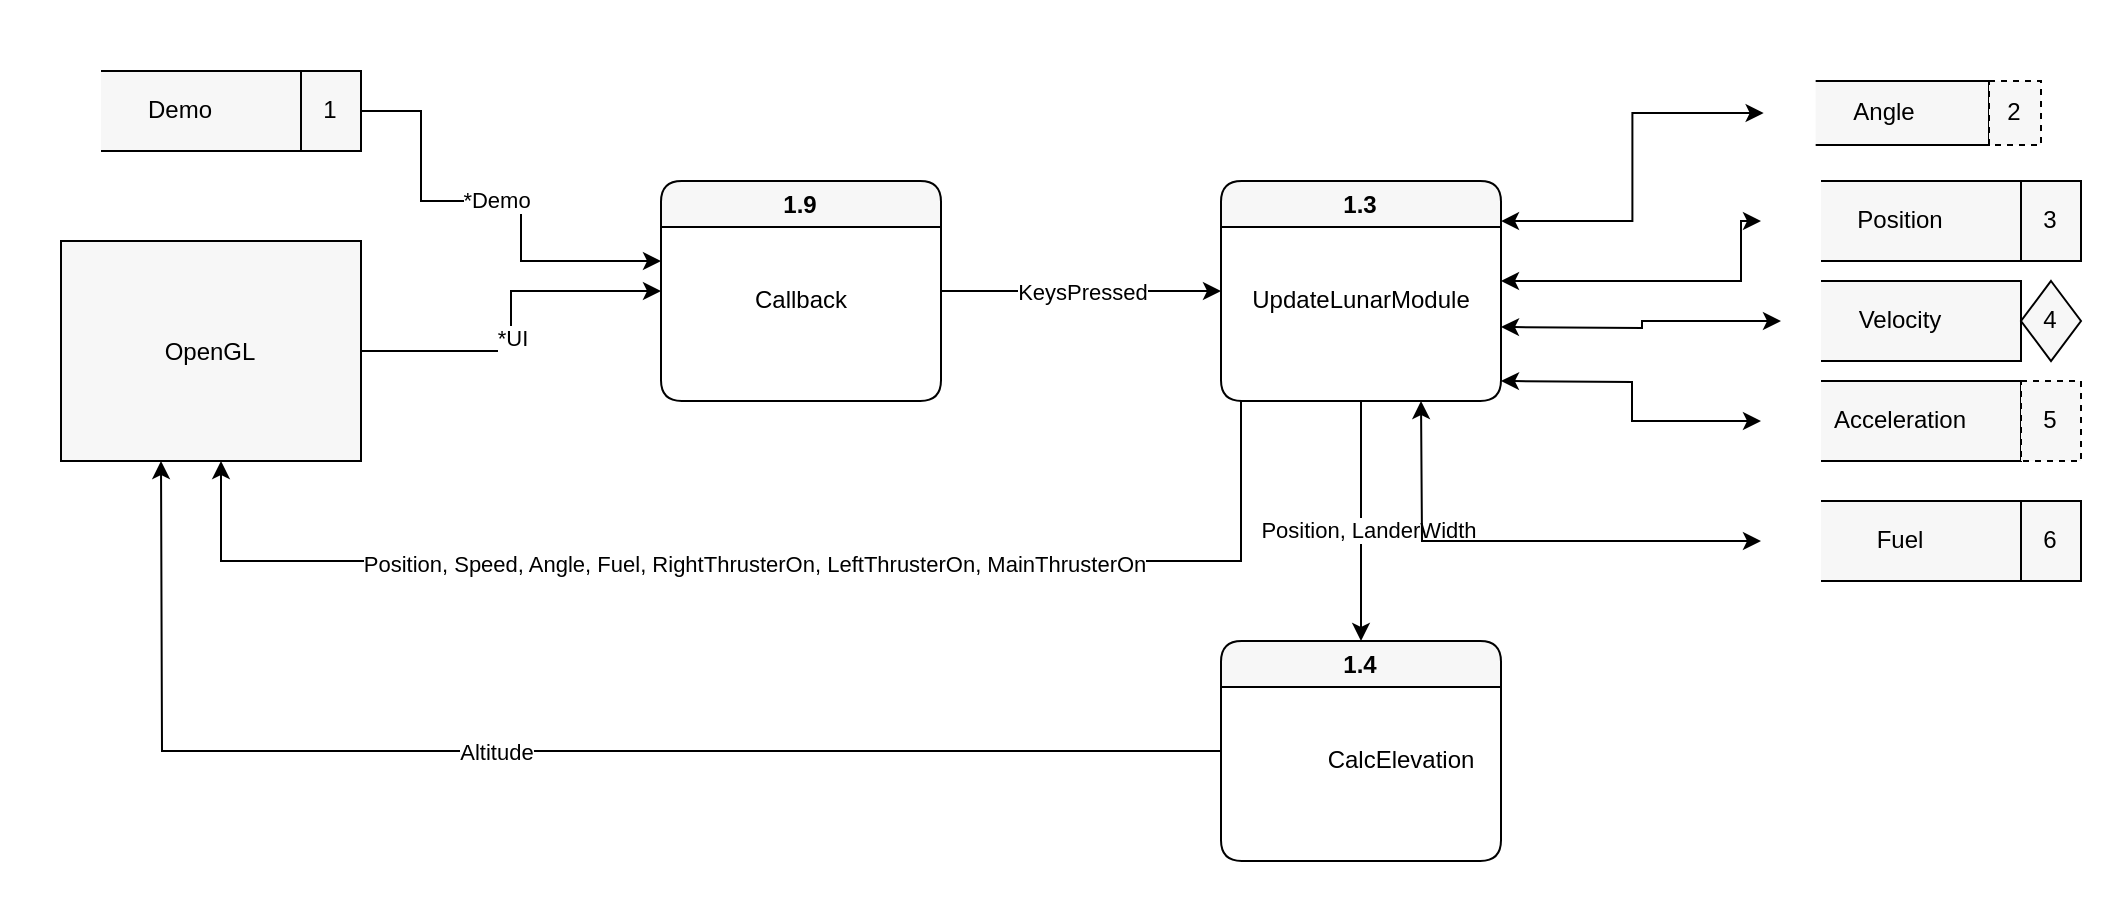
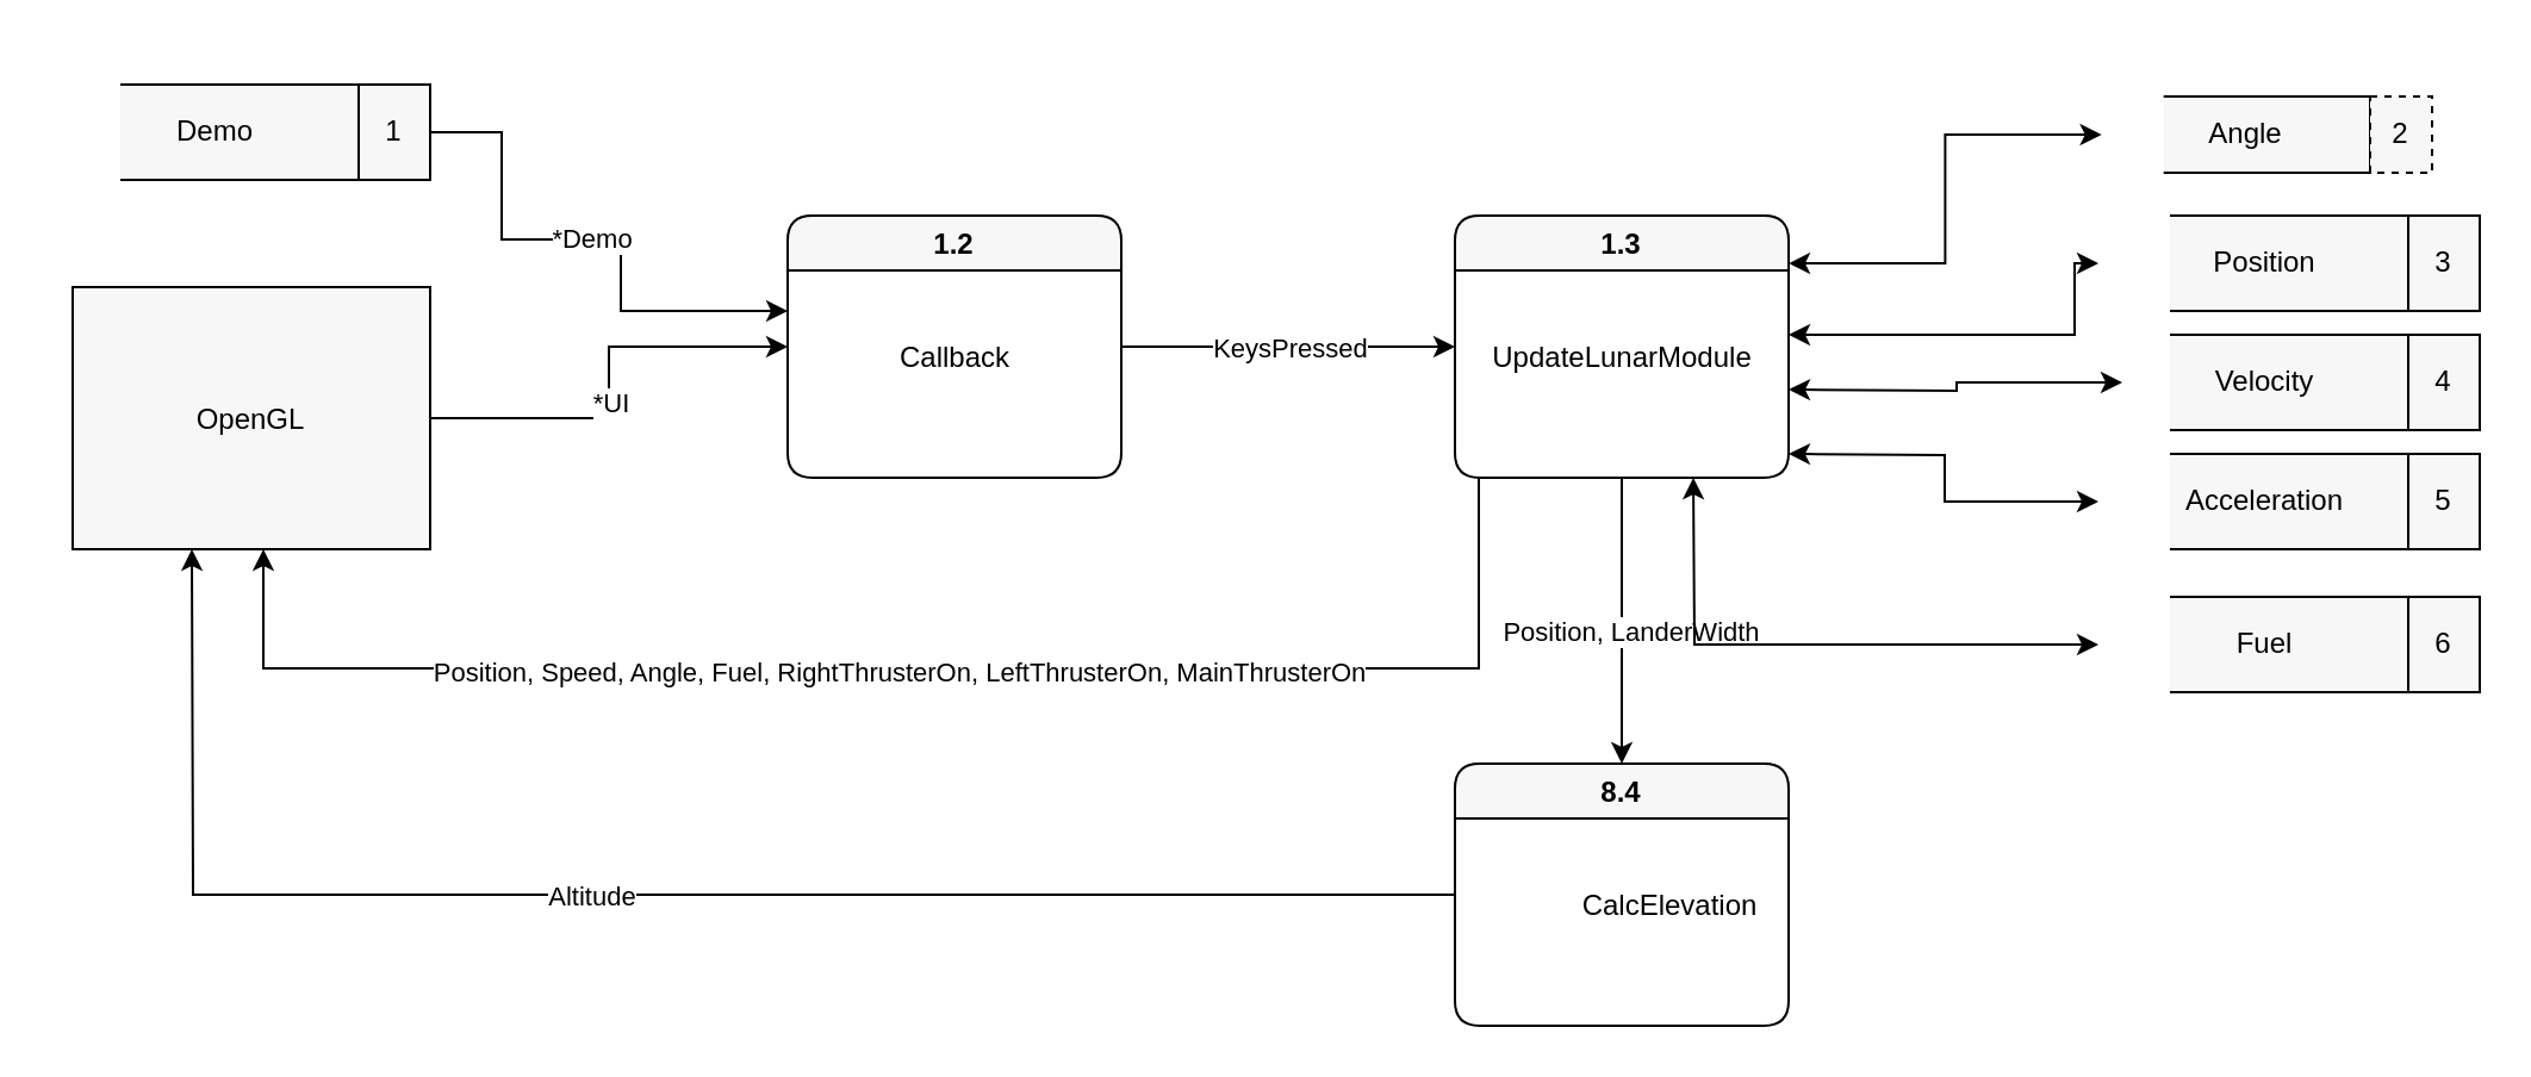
  <mxCell id="0" />
  <mxCell id="1" parent="0" />
  <mxCell id="2" value="" style="edgeStyle=orthogonalEdgeStyle;rounded=0;orthogonalLoop=1;jettySize=auto;html=1;startArrow=none;startFill=0;" edge="1" parent="1" source="4" target="7"><mxGeometry relative="1" as="geometry" /></mxCell>
  <mxCell id="3" value="*UI" style="edgeLabel;html=1;align=center;verticalAlign=middle;resizable=0;points=[];" vertex="1" connectable="0" parent="2"><mxGeometry x="-0.092" relative="1" as="geometry"><mxPoint as="offset" /></mxGeometry></mxCell>
  <mxCell id="4" value="OpenGL" style="rounded=0;fillColor=#F7F7F7;" vertex="1" parent="1"><mxGeometry x="30" y="120" width="150" height="110" as="geometry" /></mxCell>
  <mxCell id="5" value="" style="edgeStyle=orthogonalEdgeStyle;rounded=0;orthogonalLoop=1;jettySize=auto;html=1;startArrow=none;startFill=0;" edge="1" parent="1" source="7" target="17"><mxGeometry relative="1" as="geometry" /></mxCell>
  <mxCell id="6" value="KeysPressed" style="edgeLabel;html=1;align=center;verticalAlign=middle;resizable=0;points=[];" vertex="1" connectable="0" parent="5"><mxGeometry x="-0.425" y="4" relative="1" as="geometry"><mxPoint x="30" y="4" as="offset" /></mxGeometry></mxCell>
- <mxCell id="7" value="1.9" style="swimlane;rounded=1;fillColor=#F7F7F7;" vertex="1" parent="1"><mxGeometry x="330" y="90" width="140" height="110" as="geometry" /></mxCell>
+ <mxCell id="7" value="1.2" style="swimlane;rounded=1;fillColor=#F7F7F7;" vertex="1" parent="1"><mxGeometry x="330" y="90" width="140" height="110" as="geometry" /></mxCell>
  <mxCell id="8" value="Callback" style="text;html=1;align=center;verticalAlign=middle;resizable=0;points=[];autosize=1;strokeColor=none;fillColor=none;" vertex="1" parent="7"><mxGeometry x="40" y="50" width="60" height="20" as="geometry" /></mxCell>
  <mxCell id="9" value="Demo" style="rounded=0;whiteSpace=wrap;html=1;fillColor=#F7F7F7;gradientColor=none;" vertex="1" parent="1"><mxGeometry x="30" y="35" width="120" height="40" as="geometry" /></mxCell>
  <mxCell id="10" value="*Demo" style="edgeStyle=orthogonalEdgeStyle;rounded=0;orthogonalLoop=1;jettySize=auto;html=1;startArrow=none;startFill=0;" edge="1" parent="1" source="11"><mxGeometry relative="1" as="geometry"><mxPoint x="330" y="130" as="targetPoint" /><Array as="points"><mxPoint x="210" y="55" /><mxPoint x="210" y="100" /><mxPoint x="260" y="100" /><mxPoint x="260" y="130" /></Array></mxGeometry></mxCell>
  <mxCell id="11" value="1" style="rounded=0;whiteSpace=wrap;html=1;fillColor=#F7F7F7;gradientColor=none;" vertex="1" parent="1"><mxGeometry x="150" y="35" width="30" height="40" as="geometry" /></mxCell>
  <mxCell id="12" value="" style="rounded=0;whiteSpace=wrap;html=1;fillColor=#FFFFFF;gradientColor=none;strokeColor=none;" vertex="1" parent="1"><mxGeometry x="20" y="20" width="30" height="60" as="geometry" /></mxCell>
  <mxCell id="13" style="edgeStyle=orthogonalEdgeStyle;rounded=0;orthogonalLoop=1;jettySize=auto;html=1;startArrow=none;startFill=0;" edge="1" parent="1"><mxGeometry relative="1" as="geometry"><mxPoint x="110" y="230" as="targetPoint" /><mxPoint x="630" y="200" as="sourcePoint" /><Array as="points"><mxPoint x="620" y="200" /><mxPoint x="620" y="280" /><mxPoint x="110" y="280" /></Array></mxGeometry></mxCell>
  <mxCell id="14" value="Position, Speed, Angle, Fuel, RightThrusterOn, LeftThrusterOn, MainThrusterOn" style="edgeLabel;html=1;align=center;verticalAlign=middle;resizable=0;points=[];" vertex="1" connectable="0" parent="13"><mxGeometry x="0.582" y="1" relative="1" as="geometry"><mxPoint x="180" as="offset" /></mxGeometry></mxCell>
  <mxCell id="15" value="" style="edgeStyle=orthogonalEdgeStyle;rounded=0;orthogonalLoop=1;jettySize=auto;html=1;startArrow=none;startFill=0;" edge="1" parent="1" source="17" target="46"><mxGeometry relative="1" as="geometry" /></mxCell>
  <mxCell id="16" value="Position, LanderWidth" style="edgeLabel;html=1;align=center;verticalAlign=middle;resizable=0;points=[];" vertex="1" connectable="0" parent="15"><mxGeometry x="0.089" y="3" relative="1" as="geometry"><mxPoint y="-1" as="offset" /></mxGeometry></mxCell>
  <mxCell id="17" value="1.3" style="swimlane;rounded=1;fillColor=#F7F7F7;" vertex="1" parent="1"><mxGeometry x="610" y="90" width="140" height="110" as="geometry" /></mxCell>
  <mxCell id="18" value="UpdateLunarModule" style="text;html=1;align=center;verticalAlign=middle;resizable=0;points=[];autosize=1;strokeColor=none;fillColor=none;" vertex="1" parent="17"><mxGeometry x="10" y="50" width="120" height="20" as="geometry" /></mxCell>
  <mxCell id="19" value="" style="group" vertex="1" connectable="0" parent="1"><mxGeometry x="890" y="250" width="150" height="50" as="geometry" /></mxCell>
  <mxCell id="20" value="Fuel" style="rounded=0;whiteSpace=wrap;html=1;fillColor=#F7F7F7;gradientColor=none;" vertex="1" parent="19"><mxGeometry width="120" height="40" as="geometry" /></mxCell>
  <mxCell id="21" value="6" style="rounded=0;whiteSpace=wrap;html=1;fillColor=#F7F7F7;gradientColor=none;" vertex="1" parent="19"><mxGeometry x="120" width="30" height="40" as="geometry" /></mxCell>
  <mxCell id="22" value="" style="rounded=0;whiteSpace=wrap;html=1;fillColor=#FFFFFF;gradientColor=none;strokeColor=none;" vertex="1" parent="19"><mxGeometry x="-10" y="-10" width="30" height="60" as="geometry" /></mxCell>
  <mxCell id="23" value="" style="group" vertex="1" connectable="0" parent="1"><mxGeometry x="890" y="190" width="150" height="50" as="geometry" /></mxCell>
  <mxCell id="24" value="Acceleration" style="rounded=0;whiteSpace=wrap;html=1;fillColor=#F7F7F7;gradientColor=none;" vertex="1" parent="23"><mxGeometry width="120" height="40" as="geometry" /></mxCell>
- <mxCell id="25" value="5" style="rounded=0;whiteSpace=wrap;html=1;fillColor=#F7F7F7;gradientColor=none;dashed=1;" vertex="1" parent="23"><mxGeometry x="120" width="30" height="40" as="geometry" /></mxCell>
+ <mxCell id="25" value="5" style="rounded=0;whiteSpace=wrap;html=1;fillColor=#F7F7F7;gradientColor=none;" vertex="1" parent="23"><mxGeometry x="120" width="30" height="40" as="geometry" /></mxCell>
  <mxCell id="26" value="" style="rounded=0;whiteSpace=wrap;html=1;fillColor=#FFFFFF;gradientColor=none;strokeColor=none;" vertex="1" parent="23"><mxGeometry x="-10" y="-10" width="30" height="60" as="geometry" /></mxCell>
  <mxCell id="27" value="" style="group" vertex="1" connectable="0" parent="1"><mxGeometry x="890" y="140" width="150" height="50" as="geometry" /></mxCell>
  <mxCell id="28" value="Velocity" style="rounded=0;whiteSpace=wrap;html=1;fillColor=#F7F7F7;gradientColor=none;" vertex="1" parent="27"><mxGeometry width="120" height="40" as="geometry" /></mxCell>
- <mxCell id="29" value="4" style="rhombus;whiteSpace=wrap;html=1;fillColor=#F7F7F7;gradientColor=none;" vertex="1" parent="27"><mxGeometry x="120" width="30" height="40" as="geometry" /></mxCell>
+ <mxCell id="29" value="4" style="rounded=0;whiteSpace=wrap;html=1;fillColor=#F7F7F7;gradientColor=none;" vertex="1" parent="27"><mxGeometry x="120" width="30" height="40" as="geometry" /></mxCell>
  <mxCell id="30" value="" style="rounded=0;whiteSpace=wrap;html=1;fillColor=#FFFFFF;gradientColor=none;strokeColor=none;" vertex="1" parent="27"><mxGeometry x="-10" y="-10" width="30" height="60" as="geometry" /></mxCell>
  <mxCell id="31" value="" style="group" vertex="1" connectable="0" parent="1"><mxGeometry x="890" y="90" width="150" height="50" as="geometry" /></mxCell>
  <mxCell id="32" value="Position" style="rounded=0;whiteSpace=wrap;html=1;fillColor=#F7F7F7;gradientColor=none;" vertex="1" parent="31"><mxGeometry width="120" height="40" as="geometry" /></mxCell>
  <mxCell id="33" value="3" style="rounded=0;whiteSpace=wrap;html=1;fillColor=#F7F7F7;gradientColor=none;" vertex="1" parent="31"><mxGeometry x="120" width="30" height="40" as="geometry" /></mxCell>
  <mxCell id="34" value="" style="rounded=0;whiteSpace=wrap;html=1;fillColor=#FFFFFF;gradientColor=none;strokeColor=none;" vertex="1" parent="31"><mxGeometry x="-10" y="-10" width="30" height="60" as="geometry" /></mxCell>
  <mxCell id="35" value="" style="group" vertex="1" connectable="0" parent="1"><mxGeometry x="890" y="40" width="130" height="40" as="geometry" /></mxCell>
  <mxCell id="36" value="Angle" style="rounded=0;whiteSpace=wrap;html=1;fillColor=#F7F7F7;gradientColor=none;" vertex="1" parent="35"><mxGeometry width="104" height="32" as="geometry" /></mxCell>
  <mxCell id="37" value="2" style="rounded=0;whiteSpace=wrap;html=1;fillColor=#F7F7F7;gradientColor=none;dashed=1;" vertex="1" parent="35"><mxGeometry x="104" width="26" height="32" as="geometry" /></mxCell>
  <mxCell id="38" value="" style="rounded=0;whiteSpace=wrap;html=1;fillColor=#FFFFFF;gradientColor=none;strokeColor=none;" vertex="1" parent="35"><mxGeometry x="-8.667" y="-8" width="26" height="48" as="geometry" /></mxCell>
  <mxCell id="39" style="edgeStyle=orthogonalEdgeStyle;rounded=0;orthogonalLoop=1;jettySize=auto;html=1;entryX=1;entryY=0.182;entryDx=0;entryDy=0;entryPerimeter=0;startArrow=classic;startFill=1;" edge="1" parent="1" source="38" target="17"><mxGeometry relative="1" as="geometry"><mxPoint x="870" y="50" as="sourcePoint" /></mxGeometry></mxCell>
  <mxCell id="40" style="edgeStyle=orthogonalEdgeStyle;rounded=0;orthogonalLoop=1;jettySize=auto;html=1;startArrow=classic;startFill=1;exitX=0;exitY=0.5;exitDx=0;exitDy=0;" edge="1" parent="1" source="34"><mxGeometry relative="1" as="geometry"><mxPoint x="750" y="140" as="targetPoint" /><Array as="points"><mxPoint x="870" y="110" /><mxPoint x="870" y="140" /></Array></mxGeometry></mxCell>
  <mxCell id="41" style="edgeStyle=orthogonalEdgeStyle;rounded=0;orthogonalLoop=1;jettySize=auto;html=1;startArrow=classic;startFill=1;" edge="1" parent="1" source="28"><mxGeometry relative="1" as="geometry"><mxPoint x="750" y="163" as="targetPoint" /></mxGeometry></mxCell>
  <mxCell id="42" style="edgeStyle=orthogonalEdgeStyle;rounded=0;orthogonalLoop=1;jettySize=auto;html=1;startArrow=classic;startFill=1;" edge="1" parent="1" source="26"><mxGeometry relative="1" as="geometry"><mxPoint x="750" y="190" as="targetPoint" /></mxGeometry></mxCell>
  <mxCell id="43" style="edgeStyle=orthogonalEdgeStyle;rounded=0;orthogonalLoop=1;jettySize=auto;html=1;startArrow=classic;startFill=1;" edge="1" parent="1" source="22"><mxGeometry relative="1" as="geometry"><mxPoint x="710" y="200" as="targetPoint" /></mxGeometry></mxCell>
  <mxCell id="44" style="edgeStyle=orthogonalEdgeStyle;rounded=0;orthogonalLoop=1;jettySize=auto;html=1;startArrow=none;startFill=0;" edge="1" parent="1" source="46"><mxGeometry relative="1" as="geometry"><mxPoint x="80" y="230" as="targetPoint" /></mxGeometry></mxCell>
  <mxCell id="45" value="Altitude" style="edgeLabel;html=1;align=center;verticalAlign=middle;resizable=0;points=[];" vertex="1" connectable="0" parent="44"><mxGeometry x="0.077" relative="1" as="geometry"><mxPoint as="offset" /></mxGeometry></mxCell>
- <mxCell id="46" value="1.4" style="swimlane;rounded=1;fillColor=#F7F7F7;" vertex="1" parent="1"><mxGeometry x="610" y="320" width="140" height="110" as="geometry" /></mxCell>
+ <mxCell id="46" value="8.4" style="swimlane;rounded=1;fillColor=#F7F7F7;" vertex="1" parent="1"><mxGeometry x="610" y="320" width="140" height="110" as="geometry" /></mxCell>
  <mxCell id="47" value="CalcElevation" style="text;html=1;align=center;verticalAlign=middle;resizable=0;points=[];autosize=1;strokeColor=none;fillColor=none;" vertex="1" parent="46"><mxGeometry x="45" y="50" width="90" height="20" as="geometry" /></mxCell>
